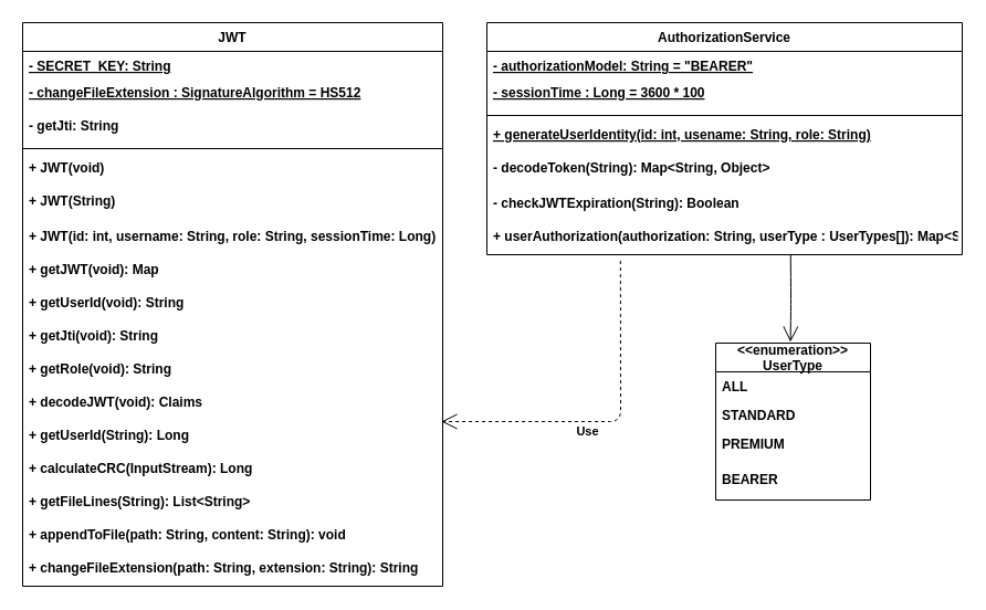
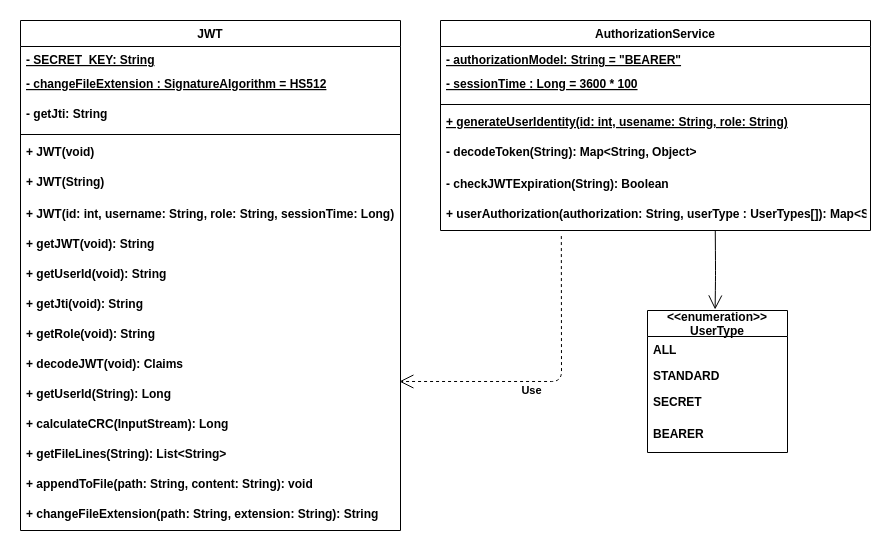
  <mxCell id="0" />
  <mxCell id="1" parent="0" />
  <mxCell id="2" value="JWT" style="swimlane;fontStyle=1;align=center;verticalAlign=top;childLayout=stackLayout;horizontal=1;startSize=26;horizontalStack=0;resizeParent=1;resizeParentMax=0;resizeLast=0;collapsible=1;marginBottom=0;" parent="1" vertex="1"><mxGeometry x="20" y="20" width="380" height="510" as="geometry"><mxRectangle x="100" y="140" width="140" height="26" as="alternateBounds" /></mxGeometry></mxCell>
  <mxCell id="3" value="- SECRET_KEY: String" style="text;strokeColor=none;fillColor=none;align=left;verticalAlign=top;spacingLeft=4;spacingRight=4;overflow=hidden;rotatable=0;points=[[0,0.5],[1,0.5]];portConstraint=eastwest;fontStyle=5" parent="2" vertex="1"><mxGeometry y="26" width="380" height="24" as="geometry" /></mxCell>
  <mxCell id="4" value="- changeFileExtension : SignatureAlgorithm = HS512" style="text;strokeColor=none;fillColor=none;align=left;verticalAlign=top;spacingLeft=4;spacingRight=4;overflow=hidden;rotatable=0;points=[[0,0.5],[1,0.5]];portConstraint=eastwest;fontStyle=5" parent="2" vertex="1"><mxGeometry y="50" width="380" height="30" as="geometry" /></mxCell>
  <mxCell id="5" value="- getJti: String" style="text;strokeColor=none;fillColor=none;align=left;verticalAlign=top;spacingLeft=4;spacingRight=4;overflow=hidden;rotatable=0;points=[[0,0.5],[1,0.5]];portConstraint=eastwest;fontStyle=1" parent="2" vertex="1"><mxGeometry y="80" width="380" height="30" as="geometry" /></mxCell>
  <mxCell id="6" value="" style="line;strokeWidth=1;fillColor=none;align=left;verticalAlign=middle;spacingTop=-1;spacingLeft=3;spacingRight=3;rotatable=0;labelPosition=right;points=[];portConstraint=eastwest;fontStyle=1" parent="2" vertex="1"><mxGeometry y="110" width="380" height="8" as="geometry" /></mxCell>
  <mxCell id="7" value="+ JWT(void)" style="text;strokeColor=none;fillColor=none;align=left;verticalAlign=top;spacingLeft=4;spacingRight=4;overflow=hidden;rotatable=0;points=[[0,0.5],[1,0.5]];portConstraint=eastwest;fontStyle=1" parent="2" vertex="1"><mxGeometry y="118" width="380" height="30" as="geometry" /></mxCell>
  <mxCell id="8" value="+ JWT(String)" style="text;strokeColor=none;fillColor=none;align=left;verticalAlign=top;spacingLeft=4;spacingRight=4;overflow=hidden;rotatable=0;points=[[0,0.5],[1,0.5]];portConstraint=eastwest;fontStyle=1" parent="2" vertex="1"><mxGeometry y="148" width="380" height="32" as="geometry" /></mxCell>
  <mxCell id="9" value="+ JWT(id: int, username: String, role: String, sessionTime: Long)" style="text;strokeColor=none;fillColor=none;align=left;verticalAlign=top;spacingLeft=4;spacingRight=4;overflow=hidden;rotatable=0;points=[[0,0.5],[1,0.5]];portConstraint=eastwest;fontStyle=1" parent="2" vertex="1"><mxGeometry y="180" width="380" height="30" as="geometry" /></mxCell>
- <mxCell id="10" value="+ getJWT(void): Map" style="text;strokeColor=none;fillColor=none;align=left;verticalAlign=top;spacingLeft=4;spacingRight=4;overflow=hidden;rotatable=0;points=[[0,0.5],[1,0.5]];portConstraint=eastwest;fontStyle=1" parent="2" vertex="1"><mxGeometry y="210" width="380" height="30" as="geometry" /></mxCell>
+ <mxCell id="10" value="+ getJWT(void): String" style="text;strokeColor=none;fillColor=none;align=left;verticalAlign=top;spacingLeft=4;spacingRight=4;overflow=hidden;rotatable=0;points=[[0,0.5],[1,0.5]];portConstraint=eastwest;fontStyle=1" parent="2" vertex="1"><mxGeometry y="210" width="380" height="30" as="geometry" /></mxCell>
  <mxCell id="11" value="+ getUserId(void): String" style="text;strokeColor=none;fillColor=none;align=left;verticalAlign=top;spacingLeft=4;spacingRight=4;overflow=hidden;rotatable=0;points=[[0,0.5],[1,0.5]];portConstraint=eastwest;fontStyle=1" parent="2" vertex="1"><mxGeometry y="240" width="380" height="30" as="geometry" /></mxCell>
  <mxCell id="12" value="+ getJti(void): String" style="text;strokeColor=none;fillColor=none;align=left;verticalAlign=top;spacingLeft=4;spacingRight=4;overflow=hidden;rotatable=0;points=[[0,0.5],[1,0.5]];portConstraint=eastwest;fontStyle=1" parent="2" vertex="1"><mxGeometry y="270" width="380" height="30" as="geometry" /></mxCell>
  <mxCell id="13" value="+ getRole(void): String" style="text;strokeColor=none;fillColor=none;align=left;verticalAlign=top;spacingLeft=4;spacingRight=4;overflow=hidden;rotatable=0;points=[[0,0.5],[1,0.5]];portConstraint=eastwest;fontStyle=1" parent="2" vertex="1"><mxGeometry y="300" width="380" height="30" as="geometry" /></mxCell>
  <mxCell id="14" value="+ decodeJWT(void): Claims" style="text;strokeColor=none;fillColor=none;align=left;verticalAlign=top;spacingLeft=4;spacingRight=4;overflow=hidden;rotatable=0;points=[[0,0.5],[1,0.5]];portConstraint=eastwest;fontStyle=1" parent="2" vertex="1"><mxGeometry y="330" width="380" height="30" as="geometry" /></mxCell>
  <mxCell id="15" value="+ getUserId(String): Long" style="text;strokeColor=none;fillColor=none;align=left;verticalAlign=top;spacingLeft=4;spacingRight=4;overflow=hidden;rotatable=0;points=[[0,0.5],[1,0.5]];portConstraint=eastwest;fontStyle=1" parent="2" vertex="1"><mxGeometry y="360" width="380" height="30" as="geometry" /></mxCell>
  <mxCell id="16" value="+ calculateCRC(InputStream): Long" style="text;strokeColor=none;fillColor=none;align=left;verticalAlign=top;spacingLeft=4;spacingRight=4;overflow=hidden;rotatable=0;points=[[0,0.5],[1,0.5]];portConstraint=eastwest;fontStyle=1" parent="2" vertex="1"><mxGeometry y="390" width="380" height="30" as="geometry" /></mxCell>
  <mxCell id="17" value="+ getFileLines(String): List&lt;String&gt;" style="text;strokeColor=none;fillColor=none;align=left;verticalAlign=top;spacingLeft=4;spacingRight=4;overflow=hidden;rotatable=0;points=[[0,0.5],[1,0.5]];portConstraint=eastwest;fontStyle=1" parent="2" vertex="1"><mxGeometry y="420" width="380" height="30" as="geometry" /></mxCell>
  <mxCell id="18" value="+ appendToFile(path: String, content: String): void" style="text;strokeColor=none;fillColor=none;align=left;verticalAlign=top;spacingLeft=4;spacingRight=4;overflow=hidden;rotatable=0;points=[[0,0.5],[1,0.5]];portConstraint=eastwest;fontStyle=1" parent="2" vertex="1"><mxGeometry y="450" width="380" height="30" as="geometry" /></mxCell>
  <mxCell id="19" value="+ changeFileExtension(path: String, extension: String): String" style="text;strokeColor=none;fillColor=none;align=left;verticalAlign=top;spacingLeft=4;spacingRight=4;overflow=hidden;rotatable=0;points=[[0,0.5],[1,0.5]];portConstraint=eastwest;fontStyle=1" parent="2" vertex="1"><mxGeometry y="480" width="380" height="30" as="geometry" /></mxCell>
  <mxCell id="20" value="AuthorizationService" style="swimlane;fontStyle=1;align=center;verticalAlign=top;childLayout=stackLayout;horizontal=1;startSize=26;horizontalStack=0;resizeParent=1;resizeParentMax=0;resizeLast=0;collapsible=1;marginBottom=0;" parent="1" vertex="1"><mxGeometry x="440" y="20" width="430" height="210" as="geometry"><mxRectangle x="100" y="140" width="140" height="26" as="alternateBounds" /></mxGeometry></mxCell>
  <mxCell id="21" value="- authorizationModel: String = &quot;BEARER&quot;" style="text;strokeColor=none;fillColor=none;align=left;verticalAlign=top;spacingLeft=4;spacingRight=4;overflow=hidden;rotatable=0;points=[[0,0.5],[1,0.5]];portConstraint=eastwest;fontStyle=5" parent="20" vertex="1"><mxGeometry y="26" width="430" height="24" as="geometry" /></mxCell>
  <mxCell id="22" value="- sessionTime : Long = 3600 * 100" style="text;strokeColor=none;fillColor=none;align=left;verticalAlign=top;spacingLeft=4;spacingRight=4;overflow=hidden;rotatable=0;points=[[0,0.5],[1,0.5]];portConstraint=eastwest;fontStyle=5" parent="20" vertex="1"><mxGeometry y="50" width="430" height="30" as="geometry" /></mxCell>
  <mxCell id="23" value="" style="line;strokeWidth=1;fillColor=none;align=left;verticalAlign=middle;spacingTop=-1;spacingLeft=3;spacingRight=3;rotatable=0;labelPosition=right;points=[];portConstraint=eastwest;fontStyle=1" parent="20" vertex="1"><mxGeometry y="80" width="430" height="8" as="geometry" /></mxCell>
  <mxCell id="24" value="+ generateUserIdentity(id: int, usename: String, role: String)" style="text;strokeColor=none;fillColor=none;align=left;verticalAlign=top;spacingLeft=4;spacingRight=4;overflow=hidden;rotatable=0;points=[[0,0.5],[1,0.5]];portConstraint=eastwest;fontStyle=5" parent="20" vertex="1"><mxGeometry y="88" width="430" height="30" as="geometry" /></mxCell>
  <mxCell id="25" value="- decodeToken(String): Map&lt;String, Object&gt;" style="text;strokeColor=none;fillColor=none;align=left;verticalAlign=top;spacingLeft=4;spacingRight=4;overflow=hidden;rotatable=0;points=[[0,0.5],[1,0.5]];portConstraint=eastwest;fontStyle=1" parent="20" vertex="1"><mxGeometry y="118" width="430" height="32" as="geometry" /></mxCell>
  <mxCell id="26" value="- checkJWTExpiration(String): Boolean" style="text;strokeColor=none;fillColor=none;align=left;verticalAlign=top;spacingLeft=4;spacingRight=4;overflow=hidden;rotatable=0;points=[[0,0.5],[1,0.5]];portConstraint=eastwest;fontStyle=1" parent="20" vertex="1"><mxGeometry y="150" width="430" height="30" as="geometry" /></mxCell>
  <mxCell id="27" value="+ userAuthorization(authorization: String, userType : UserTypes[]): Map&lt;String, Object&gt;" style="text;strokeColor=none;fillColor=none;align=left;verticalAlign=top;spacingLeft=4;spacingRight=4;overflow=hidden;rotatable=0;points=[[0,0.5],[1,0.5]];portConstraint=eastwest;fontStyle=1" parent="20" vertex="1"><mxGeometry y="180" width="430" height="30" as="geometry" /></mxCell>
  <mxCell id="28" value="&lt;&lt;enumeration&gt;&gt;&#10;UserType" style="swimlane;fontStyle=1;childLayout=stackLayout;horizontal=1;startSize=26;fillColor=none;horizontalStack=0;resizeParent=1;resizeParentMax=0;resizeLast=0;collapsible=1;marginBottom=0;" parent="1" vertex="1"><mxGeometry x="647" y="310" width="140" height="142" as="geometry" /></mxCell>
  <mxCell id="29" value="ALL" style="text;strokeColor=none;fillColor=none;align=left;verticalAlign=top;spacingLeft=4;spacingRight=4;overflow=hidden;rotatable=0;points=[[0,0.5],[1,0.5]];portConstraint=eastwest;fontStyle=1" parent="28" vertex="1"><mxGeometry y="26" width="140" height="26" as="geometry" /></mxCell>
  <mxCell id="30" value="STANDARD" style="text;strokeColor=none;fillColor=none;align=left;verticalAlign=top;spacingLeft=4;spacingRight=4;overflow=hidden;rotatable=0;points=[[0,0.5],[1,0.5]];portConstraint=eastwest;fontStyle=1" parent="28" vertex="1"><mxGeometry y="52" width="140" height="26" as="geometry" /></mxCell>
- <mxCell id="31" value="PREMIUM" style="text;strokeColor=none;fillColor=none;align=left;verticalAlign=top;spacingLeft=4;spacingRight=4;overflow=hidden;rotatable=0;points=[[0,0.5],[1,0.5]];portConstraint=eastwest;fontStyle=1" parent="28" vertex="1"><mxGeometry y="78" width="140" height="32" as="geometry" /></mxCell>
+ <mxCell id="31" value="SECRET" style="text;strokeColor=none;fillColor=none;align=left;verticalAlign=top;spacingLeft=4;spacingRight=4;overflow=hidden;rotatable=0;points=[[0,0.5],[1,0.5]];portConstraint=eastwest;fontStyle=1" parent="28" vertex="1"><mxGeometry y="78" width="140" height="32" as="geometry" /></mxCell>
  <mxCell id="32" value="BEARER" style="text;strokeColor=none;fillColor=none;align=left;verticalAlign=top;spacingLeft=4;spacingRight=4;overflow=hidden;rotatable=0;points=[[0,0.5],[1,0.5]];portConstraint=eastwest;fontStyle=1" parent="28" vertex="1"><mxGeometry y="110" width="140" height="32" as="geometry" /></mxCell>
  <mxCell id="33" value="" style="endArrow=open;endFill=1;endSize=12;html=1;entryX=0.483;entryY=-0.007;entryDx=0;entryDy=0;entryPerimeter=0;exitX=0.639;exitY=1.001;exitDx=0;exitDy=0;fontStyle=1;exitPerimeter=0;" parent="1" source="27" target="28" edge="1"><mxGeometry width="160" relative="1" as="geometry"><mxPoint x="820" y="100" as="sourcePoint" /><mxPoint x="780" y="150" as="targetPoint" /><Array as="points"><mxPoint x="715" y="260" /><mxPoint x="715" y="280" /></Array></mxGeometry></mxCell>
  <mxCell id="34" value="Use" style="endArrow=open;endSize=12;dashed=1;html=1;exitX=0.281;exitY=1.185;exitDx=0;exitDy=0;exitPerimeter=0;entryX=0.997;entryY=0.033;entryDx=0;entryDy=0;entryPerimeter=0;fontStyle=1" parent="1" source="27" target="15" edge="1"><mxGeometry x="0.139" y="9" width="160" relative="1" as="geometry"><mxPoint x="410" y="410" as="sourcePoint" /><mxPoint x="570" y="410" as="targetPoint" /><Array as="points"><mxPoint x="561" y="381" /></Array><mxPoint as="offset" /></mxGeometry></mxCell>
